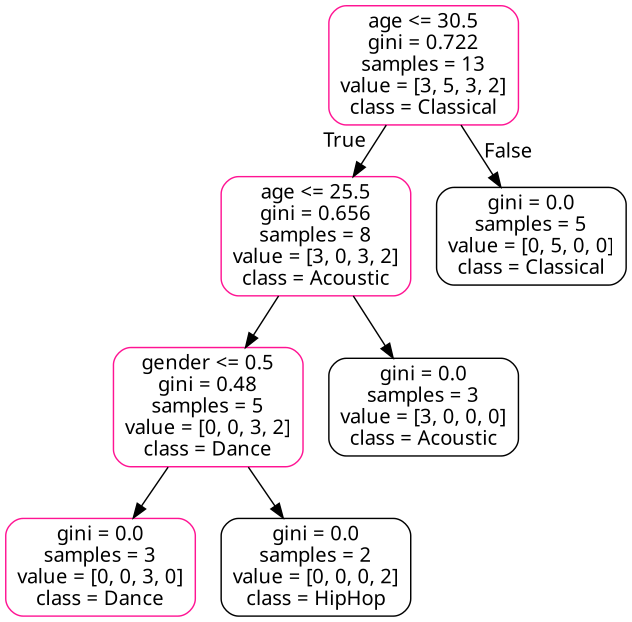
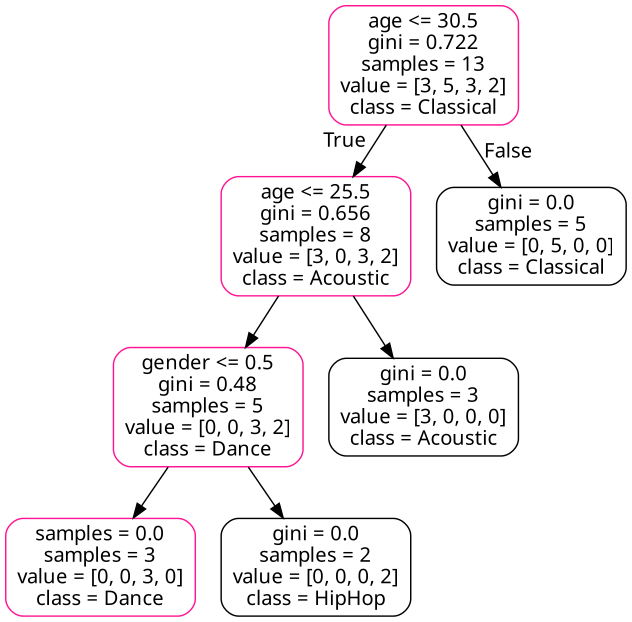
  digraph {
    fontname="Noto Sans"
    node [color=deeppink fontname="Noto Sans" shape=box style=rounded]
    edge [fontname="Noto Sans"]
    n1 [label="age <= 30.5\ngini = 0.722\nsamples = 13\nvalue = [3, 5, 3, 2]\nclass = Classical"]
    n2 [label="age <= 25.5\ngini = 0.656\nsamples = 8\nvalue = [3, 0, 3, 2]\nclass = Acoustic"]
    n3 [color=black label="gini = 0.0\nsamples = 5\nvalue = [0, 5, 0, 0]\nclass = Classical"]
    n4 [label="gender <= 0.5\ngini = 0.48\nsamples = 5\nvalue = [0, 0, 3, 2]\nclass = Dance"]
    n5 [color=black label="gini = 0.0\nsamples = 3\nvalue = [3, 0, 0, 0]\nclass = Acoustic"]
-   n6 [label="gini = 0.0\nsamples = 3\nvalue = [0, 0, 3, 0]\nclass = Dance"]
+   n6 [label="samples = 0.0\nsamples = 3\nvalue = [0, 0, 3, 0]\nclass = Dance"]
    n7 [color=black label="gini = 0.0\nsamples = 2\nvalue = [0, 0, 0, 2]\nclass = HipHop"]
    n1 -> n2 [headlabel=True labelangle=45 labeldistance=2.5]
    n1 -> n3 [headlabel=False labelangle=-45 labeldistance=2.5]
    n2 -> n4
    n2 -> n5
    n4 -> n6
    n4 -> n7
  }
